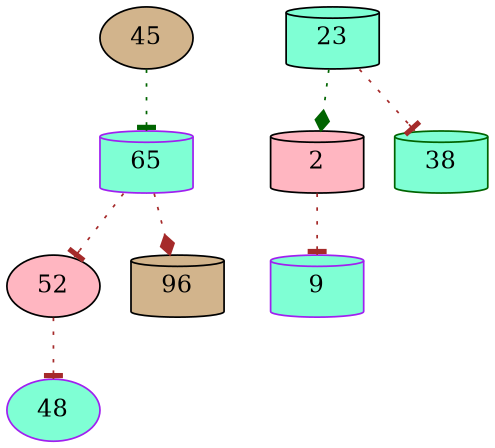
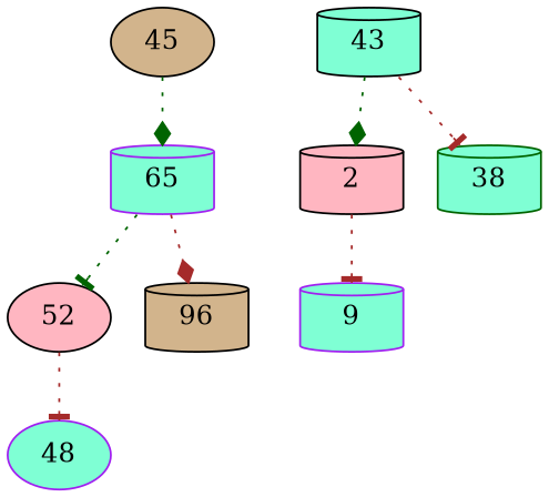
  digraph {
    node [color=black fillcolor=aquamarine shape=cylinder style=filled]
    edge [arrowhead=tee color=brown style=dotted]
    45 [fillcolor=tan shape=ellipse]
    65 [color=purple]
    2 [fillcolor=lightpink]
-   23
+   23 [label=43]
    38 [color=darkgreen]
    52 [fillcolor=lightpink shape=ellipse]
    96 [fillcolor=tan]
    n8 [color=purple label=9]
    48 [color=purple shape=ellipse]
-   45 -> 65 [color=darkgreen]
-   65 -> 52
+   45 -> 65 [arrowhead=diamond color=darkgreen]
+   65 -> 52 [color=darkgreen]
    65 -> 96 [arrowhead=diamond]
    2 -> n8
    23 -> 2 [arrowhead=diamond color=darkgreen]
    23 -> 38
    52 -> 48
  }
